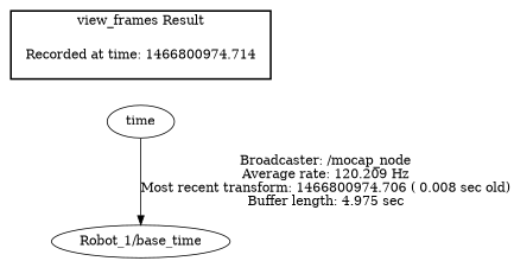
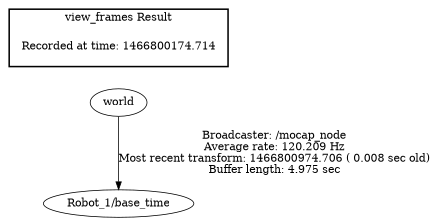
  digraph {
-   "Recorded at time: 1466800974.714" [shape=plaintext]
-   world [label=time]
+   "Recorded at time: 1466800974.714" [shape=plaintext label="Recorded at time: 1466800174.714"]
+   world
    n3 [label="Robot_1/base_time"]
    subgraph cluster_1 {
      color=black
      label="view_frames Result"
      style=bold
      "Recorded at time: 1466800974.714"
    }
    "Recorded at time: 1466800974.714" -> world [style=invis]
    world -> n3 [label="Broadcaster: /mocap_node\nAverage rate: 120.209 Hz\nMost recent transform: 1466800974.706 ( 0.008 sec old)\nBuffer length: 4.975 sec\n"]
  }
